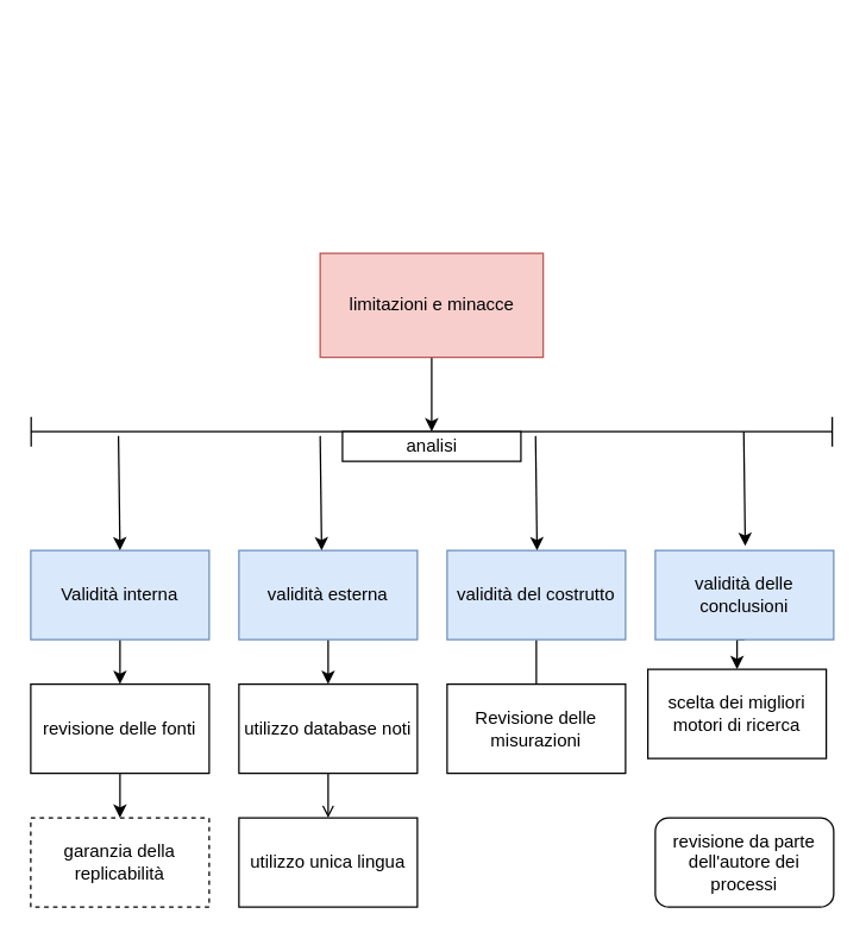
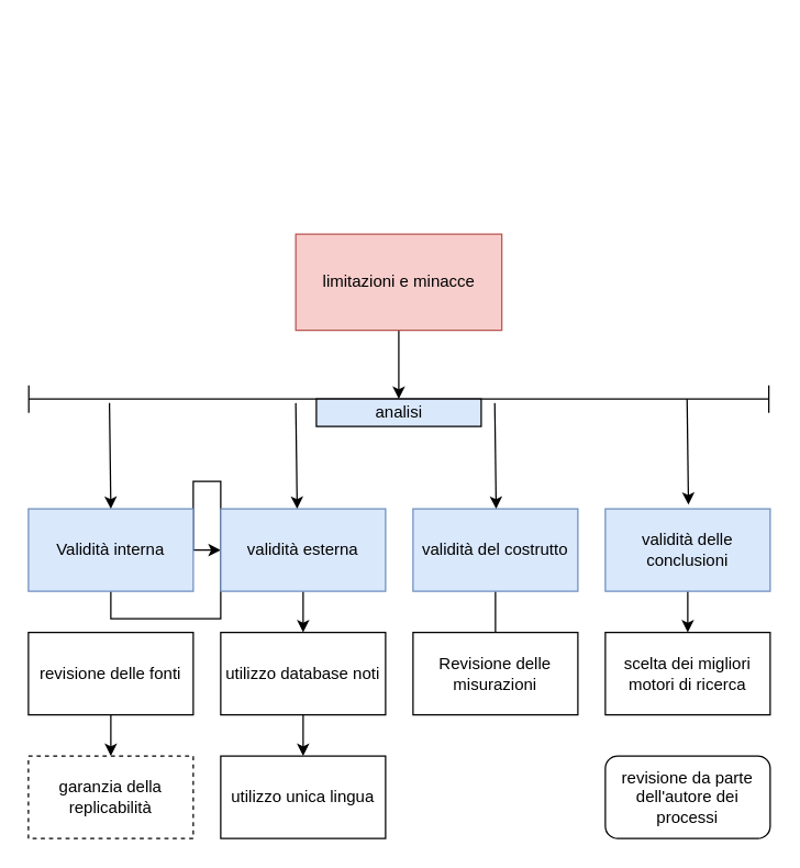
  <mxCell id="0" />
  <mxCell id="1" parent="0" />
  <mxCell id="2" style="edgeStyle=orthogonalEdgeStyle;rounded=0;orthogonalLoop=1;jettySize=auto;html=1;exitX=0.5;exitY=1;exitDx=0;exitDy=0;entryX=0.5;entryY=0;entryDx=0;entryDy=0;" parent="1" source="3" target="13" edge="1"><mxGeometry relative="1" as="geometry" /></mxCell>
  <mxCell id="3" value="limitazioni e minacce" style="rounded=0;whiteSpace=wrap;html=1;fillColor=#f8cecc;strokeColor=#b85450;" parent="1" vertex="1"><mxGeometry x="214.63" y="170" width="150" height="70" as="geometry" /></mxCell>
  <mxCell id="4" value="" style="shape=crossbar;whiteSpace=wrap;html=1;rounded=1;direction=south;rotation=90;" parent="1" vertex="1"><mxGeometry x="279.63" y="20.63" width="20" height="538.75" as="geometry" /></mxCell>
- <mxCell id="5" style="edgeStyle=orthogonalEdgeStyle;rounded=0;orthogonalLoop=1;jettySize=auto;html=1;exitX=0.5;exitY=1;exitDx=0;exitDy=0;entryX=0.5;entryY=0;entryDx=0;entryDy=0;" edge="1" parent="1" source="6" target="25"><mxGeometry relative="1" as="geometry" /></mxCell>
+ <mxCell id="5" style="edgeStyle=orthogonalEdgeStyle;rounded=0;orthogonalLoop=1;jettySize=auto;html=1;exitX=0.5;exitY=1;exitDx=0;exitDy=0;" edge="1" parent="1" source="6" target="8"><mxGeometry relative="1" as="geometry" /></mxCell>
  <mxCell id="6" value="Validità interna" style="rounded=0;whiteSpace=wrap;html=1;fillColor=#dae8fc;strokeColor=#6c8ebf;" parent="1" vertex="1"><mxGeometry x="20" y="370" width="120" height="60" as="geometry" /></mxCell>
  <mxCell id="7" style="edgeStyle=orthogonalEdgeStyle;rounded=0;orthogonalLoop=1;jettySize=auto;html=1;exitX=0.5;exitY=1;exitDx=0;exitDy=0;entryX=0.5;entryY=0;entryDx=0;entryDy=0;" edge="1" parent="1" source="8" target="19"><mxGeometry relative="1" as="geometry" /></mxCell>
  <mxCell id="8" value="validità esterna" style="rounded=0;whiteSpace=wrap;html=1;fillColor=#dae8fc;strokeColor=#6c8ebf;" parent="1" vertex="1"><mxGeometry x="160" y="370" width="120" height="60" as="geometry" /></mxCell>
  <mxCell id="9" style="edgeStyle=orthogonalEdgeStyle;rounded=0;orthogonalLoop=1;jettySize=auto;html=1;exitX=0.5;exitY=1;exitDx=0;exitDy=0;endArrow=none;" edge="1" parent="1" source="10" target="23"><mxGeometry relative="1" as="geometry" /></mxCell>
  <mxCell id="10" value="validità del costrutto" style="rounded=0;whiteSpace=wrap;html=1;fillColor=#dae8fc;strokeColor=#6c8ebf;" parent="1" vertex="1"><mxGeometry x="300" y="370" width="120" height="60" as="geometry" /></mxCell>
  <mxCell id="11" style="edgeStyle=orthogonalEdgeStyle;rounded=0;orthogonalLoop=1;jettySize=auto;html=1;exitX=0.5;exitY=1;exitDx=0;exitDy=0;entryX=0.5;entryY=0;entryDx=0;entryDy=0;" edge="1" parent="1" source="12" target="21"><mxGeometry relative="1" as="geometry" /></mxCell>
  <mxCell id="12" value="validità delle conclusioni" style="rounded=0;whiteSpace=wrap;html=1;fillColor=#dae8fc;strokeColor=#6c8ebf;" parent="1" vertex="1"><mxGeometry x="440" y="370" width="120" height="60" as="geometry" /></mxCell>
- <mxCell id="13" value="analisi" style="rounded=0;whiteSpace=wrap;html=1;" parent="1" vertex="1"><mxGeometry x="229.63" y="290" width="120" height="20" as="geometry" /></mxCell>
+ <mxCell id="13" value="analisi" style="rounded=0;whiteSpace=wrap;html=1;fillColor=#dae8fc;" parent="1" vertex="1"><mxGeometry x="229.63" y="290" width="120" height="20" as="geometry" /></mxCell>
  <mxCell id="14" value="" style="endArrow=classic;html=1;rounded=0;exitX=0.891;exitY=0.359;exitDx=0;exitDy=0;exitPerimeter=0;entryX=0.5;entryY=0;entryDx=0;entryDy=0;" parent="1" source="4" target="6" edge="1"><mxGeometry width="50" height="50" relative="1" as="geometry"><mxPoint x="270" y="350" as="sourcePoint" /><mxPoint x="320" y="300" as="targetPoint" /></mxGeometry></mxCell>
  <mxCell id="15" value="" style="endArrow=classic;html=1;rounded=0;exitX=0.891;exitY=0.359;exitDx=0;exitDy=0;exitPerimeter=0;entryX=0.5;entryY=0;entryDx=0;entryDy=0;" parent="1" edge="1"><mxGeometry width="50" height="50" relative="1" as="geometry"><mxPoint x="214.63" y="293" as="sourcePoint" /><mxPoint x="215.63" y="370" as="targetPoint" /></mxGeometry></mxCell>
  <mxCell id="16" value="" style="endArrow=classic;html=1;rounded=0;exitX=0.891;exitY=0.359;exitDx=0;exitDy=0;exitPerimeter=0;entryX=0.5;entryY=0;entryDx=0;entryDy=0;" parent="1" edge="1"><mxGeometry width="50" height="50" relative="1" as="geometry"><mxPoint x="359.5" y="293" as="sourcePoint" /><mxPoint x="360.5" y="370" as="targetPoint" /></mxGeometry></mxCell>
  <mxCell id="17" value="" style="endArrow=classic;html=1;rounded=0;exitX=0.891;exitY=0.359;exitDx=0;exitDy=0;exitPerimeter=0;entryX=0.5;entryY=0;entryDx=0;entryDy=0;" parent="1" edge="1"><mxGeometry width="50" height="50" relative="1" as="geometry"><mxPoint x="499.5" y="290" as="sourcePoint" /><mxPoint x="500.5" y="367" as="targetPoint" /></mxGeometry></mxCell>
- <mxCell id="18" style="edgeStyle=orthogonalEdgeStyle;rounded=0;orthogonalLoop=1;jettySize=auto;html=1;exitX=0.5;exitY=1;exitDx=0;exitDy=0;entryX=0.5;entryY=0;entryDx=0;entryDy=0;endArrow=open;" edge="1" parent="1" source="19" target="20"><mxGeometry relative="1" as="geometry" /></mxCell>
+ <mxCell id="18" style="edgeStyle=orthogonalEdgeStyle;rounded=0;orthogonalLoop=1;jettySize=auto;html=1;exitX=0.5;exitY=1;exitDx=0;exitDy=0;entryX=0.5;entryY=0;entryDx=0;entryDy=0;" edge="1" parent="1" source="19" target="20"><mxGeometry relative="1" as="geometry" /></mxCell>
  <mxCell id="19" value="utilizzo database noti" style="rounded=0;whiteSpace=wrap;html=1;" vertex="1" parent="1"><mxGeometry x="160" y="460" width="120" height="60" as="geometry" /></mxCell>
  <mxCell id="20" value="utilizzo unica lingua" style="rounded=0;whiteSpace=wrap;html=1;" vertex="1" parent="1"><mxGeometry x="160" y="550" width="120" height="60" as="geometry" /></mxCell>
- <mxCell id="21" value="scelta dei migliori motori di ricerca" style="rounded=0;whiteSpace=wrap;html=1;" vertex="1" parent="1"><mxGeometry x="435" y="450" width="120" height="60" as="geometry" /></mxCell>
+ <mxCell id="21" value="scelta dei migliori motori di ricerca" style="rounded=0;whiteSpace=wrap;html=1;" vertex="1" parent="1"><mxGeometry x="440" y="460" width="120" height="60" as="geometry" /></mxCell>
  <mxCell id="22" value="revisione da parte dell'autore dei processi" style="whiteSpace=wrap;html=1;rounded=1;" vertex="1" parent="1"><mxGeometry x="440" y="550" width="120" height="60" as="geometry" /></mxCell>
  <mxCell id="23" value="Revisione delle misurazioni" style="rounded=0;whiteSpace=wrap;html=1;" vertex="1" parent="1"><mxGeometry x="300" y="460" width="120" height="60" as="geometry" /></mxCell>
  <mxCell id="24" style="edgeStyle=orthogonalEdgeStyle;rounded=0;orthogonalLoop=1;jettySize=auto;html=1;exitX=0.5;exitY=1;exitDx=0;exitDy=0;entryX=0.5;entryY=0;entryDx=0;entryDy=0;" edge="1" parent="1" source="25" target="26"><mxGeometry relative="1" as="geometry" /></mxCell>
  <mxCell id="25" value="revisione delle fonti" style="rounded=0;whiteSpace=wrap;html=1;" vertex="1" parent="1"><mxGeometry x="20" y="460" width="120" height="60" as="geometry" /></mxCell>
  <mxCell id="26" value="garanzia della replicabilità" style="rounded=0;whiteSpace=wrap;html=1;dashed=1;" vertex="1" parent="1"><mxGeometry x="20" y="550" width="120" height="60" as="geometry" /></mxCell>
